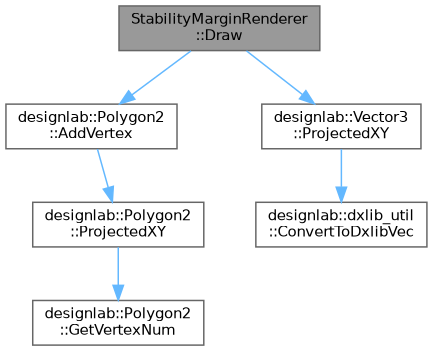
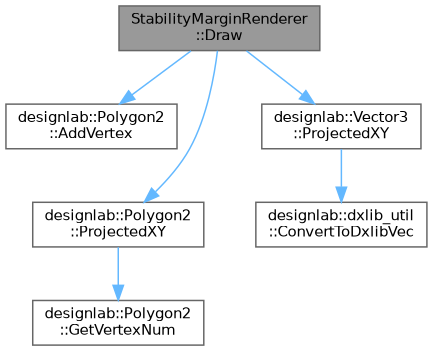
  digraph {
    rankdir=TB
    node [color=grey40 fillcolor=white fontname=Helvetica fontsize=10 shape=box style=filled]
    edge [color=steelblue1 fontname=Helvetica fontsize=10 labelfontname=Helvetica labelfontsize=10 style=solid]
    n1 [color=gray40 fillcolor=grey60 fontcolor=black height=0.2 label="StabilityMarginRenderer\l::Draw" width=0.4]
    n2 [height=0.2 label="designlab::Polygon2\l::AddVertex" width=0.4]
    n3 [height=0.2 label="designlab::Polygon2\l::ProjectedXY" width=0.4]
    n4 [height=0.2 label="designlab::Vector3\l::ProjectedXY" width=0.4]
    n5 [height=0.2 label="designlab::dxlib_util\l::ConvertToDxlibVec" width=0.4]
    n6 [height=0.2 label="designlab::Polygon2\l::GetVertexNum" width=0.4]
    n1 -> n2
-   n2 -> n3
+   n1 -> n3
    n1 -> n4
    n3 -> n6
    n4 -> n5
  }
